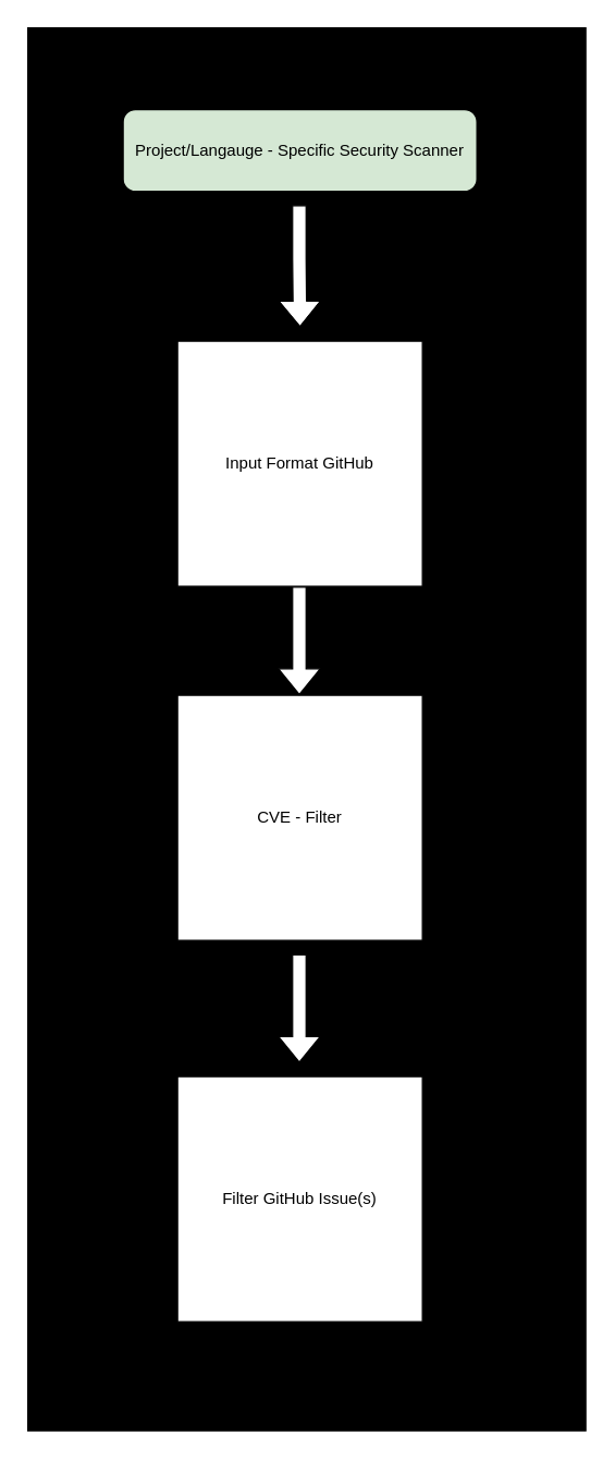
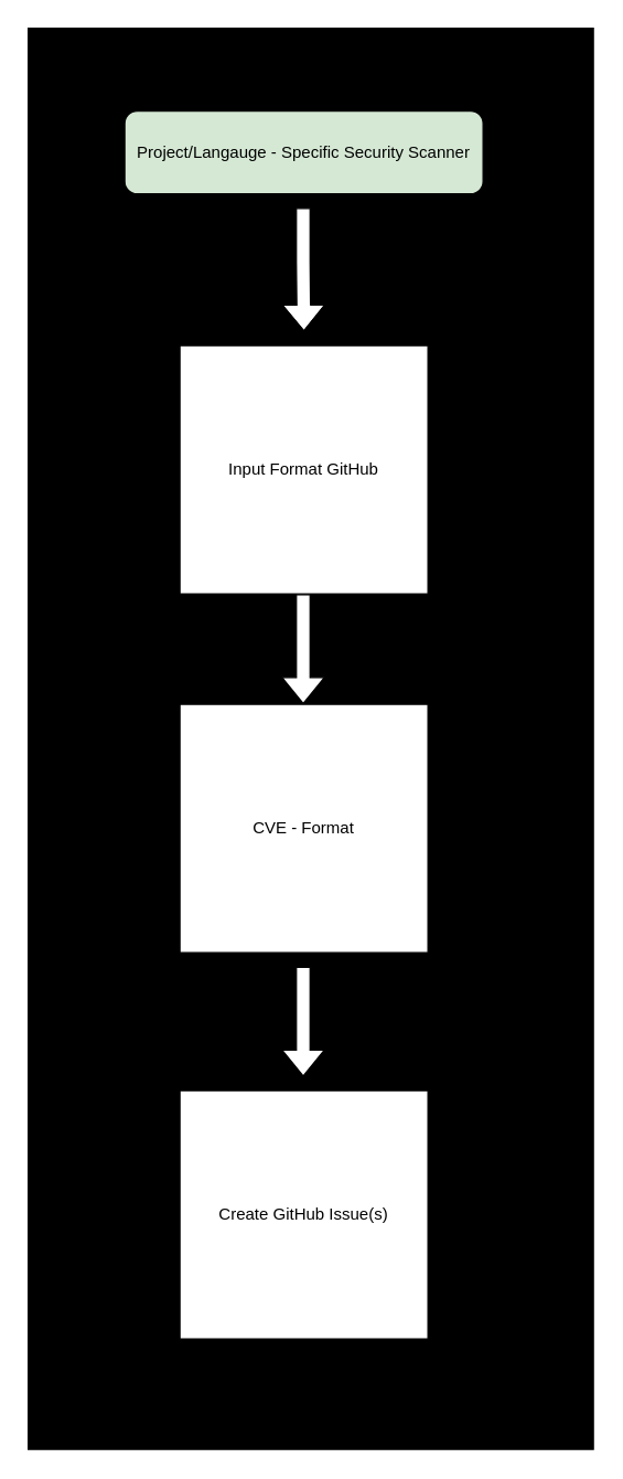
  <mxCell id="0" />
  <mxCell id="1" parent="0" />
  <mxCell id="2" value="" style="rounded=0;whiteSpace=wrap;html=1;fillColor=#000000;" vertex="1" parent="1"><mxGeometry x="20" y="20" width="410" height="1030" as="geometry" /></mxCell>
  <mxCell id="3" value="Project/Langauge - Specific Security Scanner" style="rounded=1;whiteSpace=wrap;html=1;fontSize=12;glass=0;strokeWidth=1;shadow=0;fillColor=#d5e8d4;" parent="1" vertex="1"><mxGeometry x="90" y="80" width="260" height="60" as="geometry" /></mxCell>
  <mxCell id="4" value="Input Format GitHub" style="whiteSpace=wrap;html=1;aspect=fixed;" vertex="1" parent="1"><mxGeometry x="130" y="250" width="180" height="180" as="geometry" /></mxCell>
- <mxCell id="5" value="CVE - Filter" style="whiteSpace=wrap;html=1;aspect=fixed;" vertex="1" parent="1"><mxGeometry x="130" y="510" width="180" height="180" as="geometry" /></mxCell>
- <mxCell id="6" value="Filter GitHub Issue(s)" style="whiteSpace=wrap;html=1;aspect=fixed;" vertex="1" parent="1"><mxGeometry x="130" y="790" width="180" height="180" as="geometry" /></mxCell>
+ <mxCell id="5" value="CVE - Format" style="whiteSpace=wrap;html=1;aspect=fixed;" vertex="1" parent="1"><mxGeometry x="130" y="510" width="180" height="180" as="geometry" /></mxCell>
+ <mxCell id="6" value="Create GitHub Issue(s)" style="whiteSpace=wrap;html=1;aspect=fixed;" vertex="1" parent="1"><mxGeometry x="130" y="790" width="180" height="180" as="geometry" /></mxCell>
  <mxCell id="7" value="" style="shape=flexArrow;endArrow=classic;html=1;rounded=0;exitX=0.5;exitY=1;exitDx=0;exitDy=0;fillColor=default;" edge="1" parent="1"><mxGeometry width="50" height="50" relative="1" as="geometry"><mxPoint x="219.5" y="150" as="sourcePoint" /><mxPoint x="220" y="240" as="targetPoint" /><Array as="points"><mxPoint x="219.5" y="190" /></Array></mxGeometry></mxCell>
  <mxCell id="8" value="" style="shape=flexArrow;endArrow=classic;html=1;rounded=0;exitX=0.5;exitY=1;exitDx=0;exitDy=0;entryX=0.5;entryY=0;entryDx=0;entryDy=0;fillColor=default;" edge="1" parent="1"><mxGeometry width="50" height="50" relative="1" as="geometry"><mxPoint x="219.5" y="430" as="sourcePoint" /><mxPoint x="219.5" y="510" as="targetPoint" /></mxGeometry></mxCell>
  <mxCell id="9" value="" style="shape=flexArrow;endArrow=classic;html=1;rounded=0;exitX=0.5;exitY=1;exitDx=0;exitDy=0;entryX=0.5;entryY=0;entryDx=0;entryDy=0;fillColor=default;" edge="1" parent="1"><mxGeometry width="50" height="50" relative="1" as="geometry"><mxPoint x="219.5" y="700" as="sourcePoint" /><mxPoint x="219.5" y="780" as="targetPoint" /></mxGeometry></mxCell>
